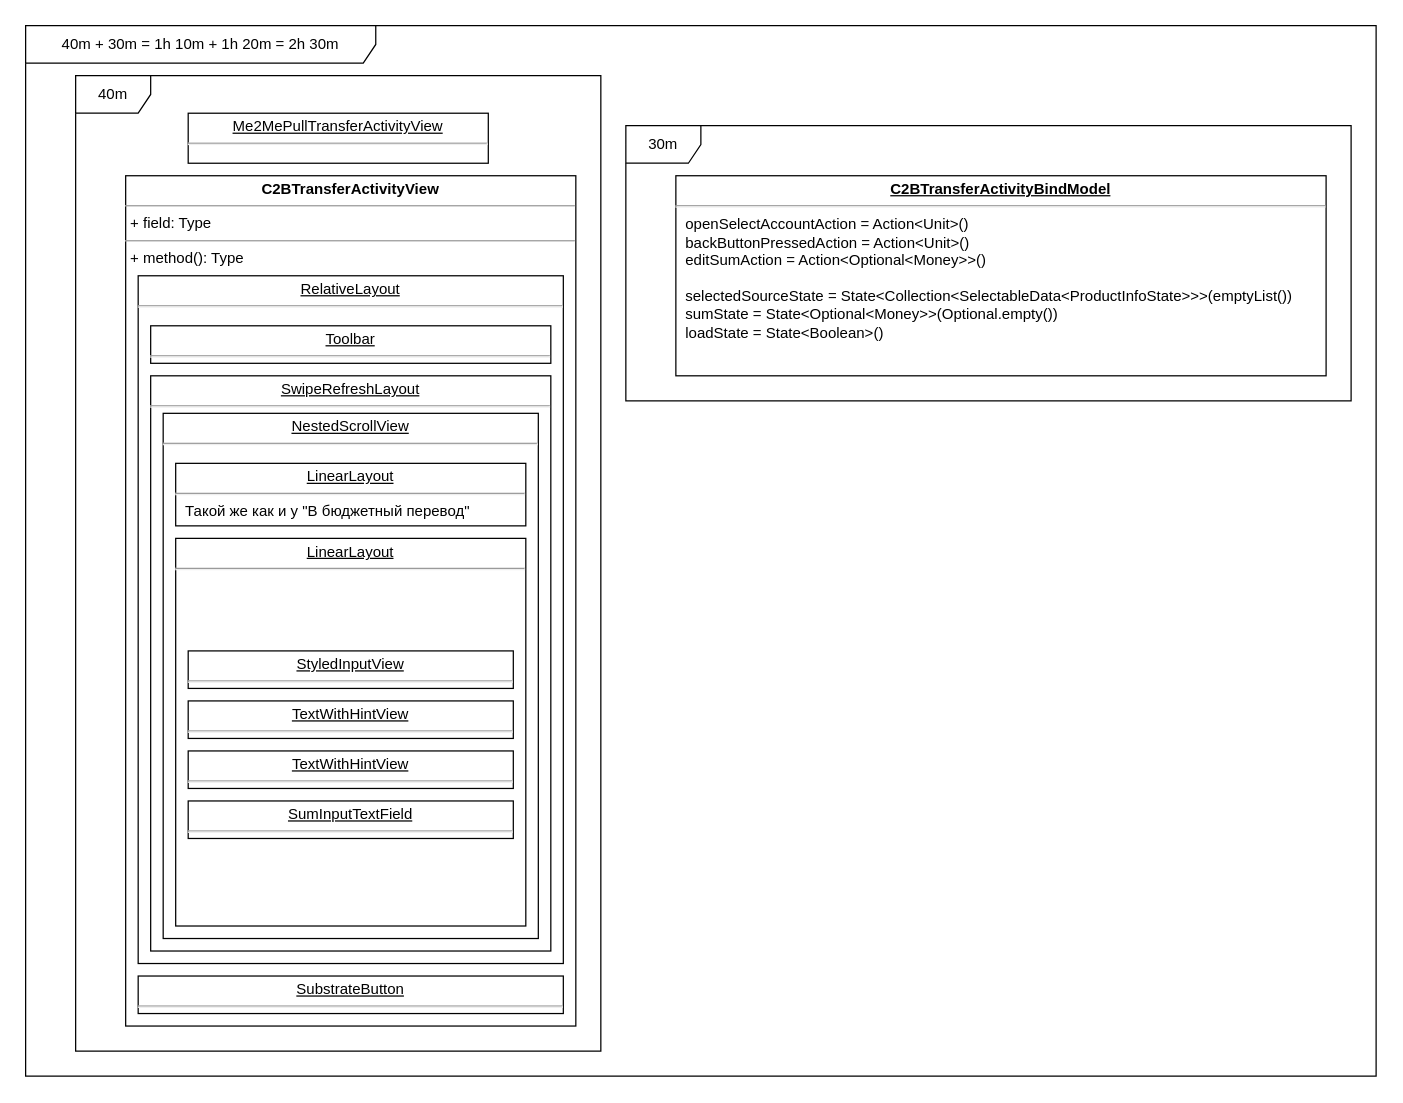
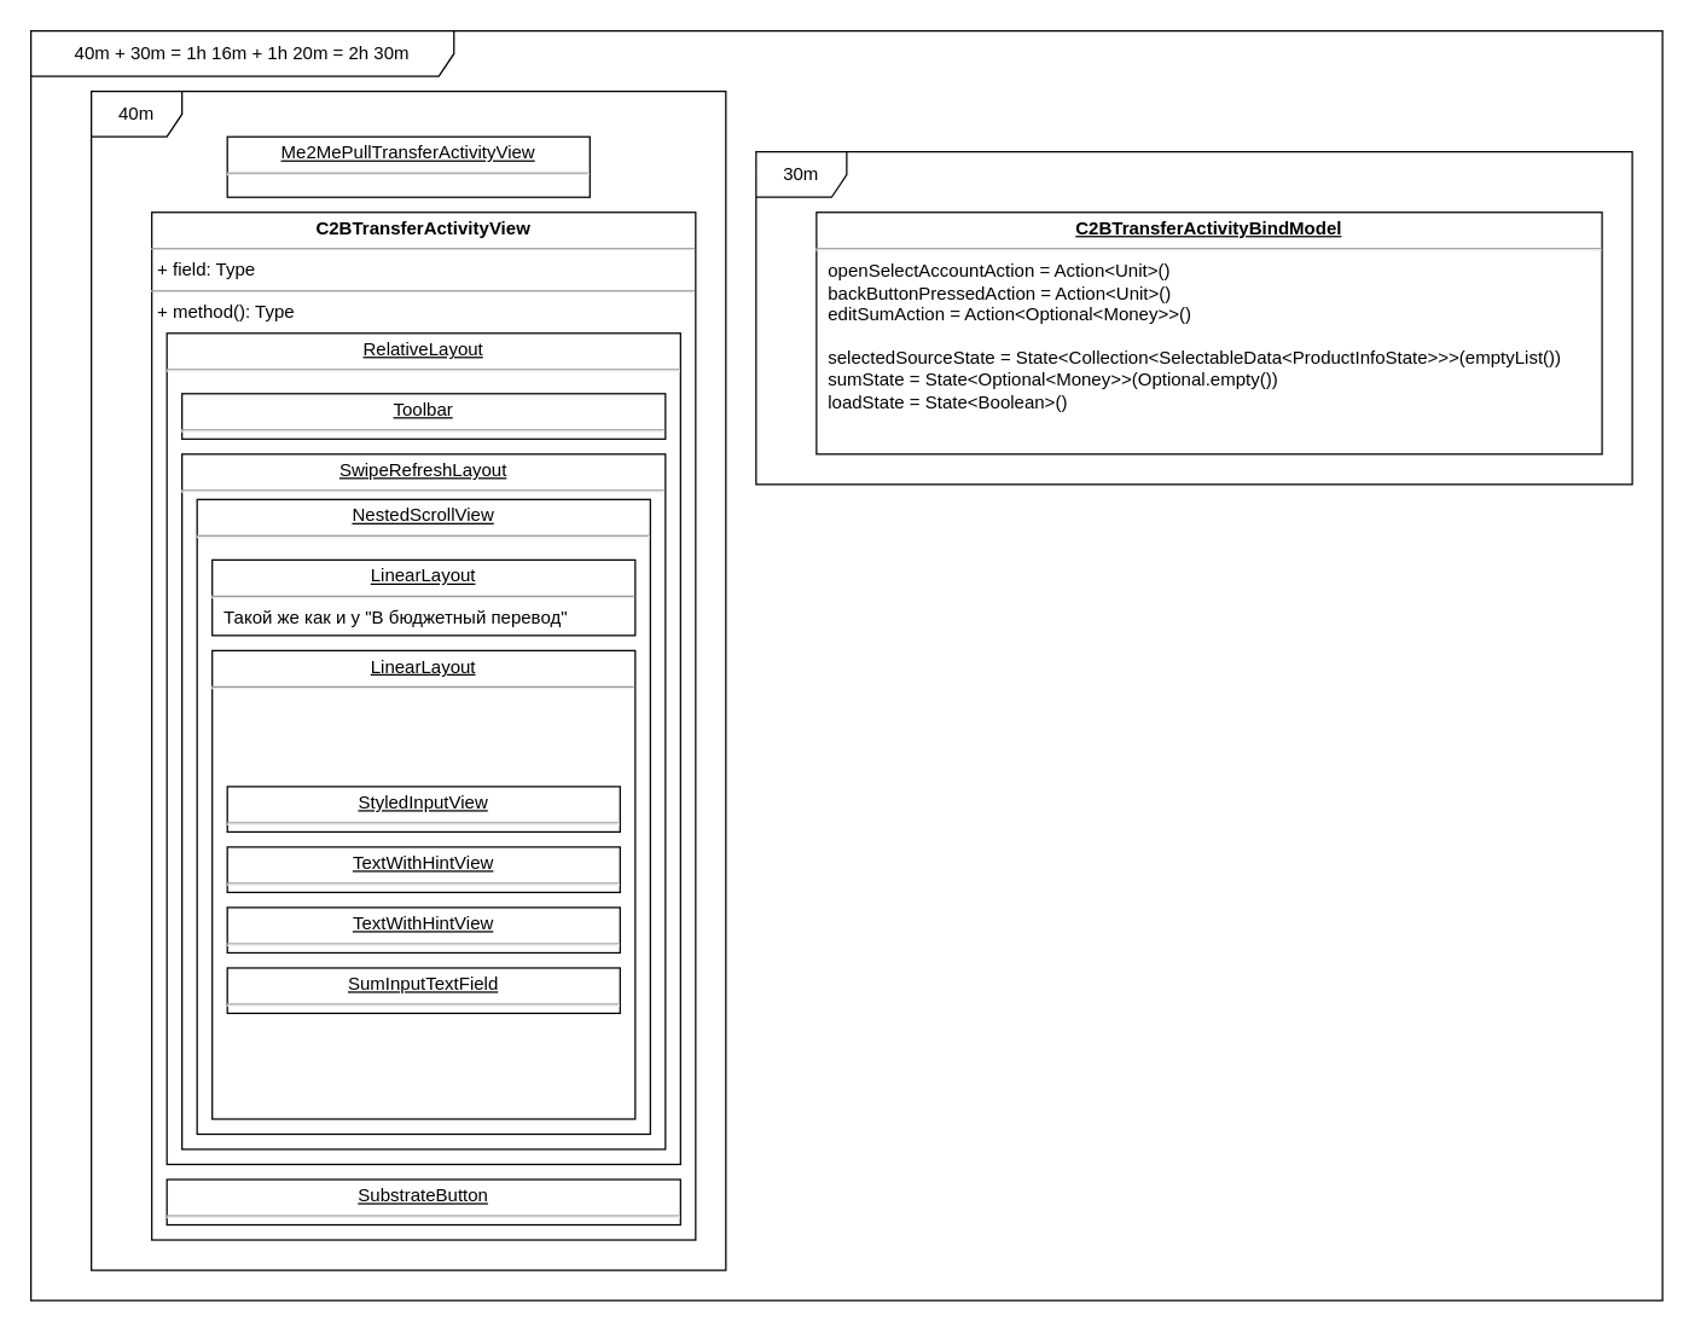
  <mxCell id="0" />
  <mxCell id="1" parent="0" />
  <mxCell id="2" value="&lt;p style=&quot;margin: 0px ; margin-top: 4px ; text-align: center&quot;&gt;&lt;b&gt;C2BTransferActivityView&lt;/b&gt;&lt;/p&gt;&lt;hr size=&quot;1&quot;&gt;&lt;p style=&quot;margin: 0px ; margin-left: 4px&quot;&gt;+ field: Type&lt;/p&gt;&lt;hr size=&quot;1&quot;&gt;&lt;p style=&quot;margin: 0px ; margin-left: 4px&quot;&gt;+ method(): Type&lt;/p&gt;" style="verticalAlign=top;align=left;overflow=fill;fontSize=12;fontFamily=Helvetica;html=1;" vertex="1" parent="1"><mxGeometry x="100" y="140" width="360" height="680" as="geometry" /></mxCell>
  <mxCell id="3" value="&lt;p style=&quot;margin: 0px ; margin-top: 4px ; text-align: center ; text-decoration: underline&quot;&gt;Me2MePullTransferActivityView&lt;/p&gt;&lt;hr&gt;&lt;p style=&quot;margin: 0px ; margin-left: 8px&quot;&gt;&lt;br&gt;&lt;/p&gt;" style="verticalAlign=top;align=left;overflow=fill;fontSize=12;fontFamily=Helvetica;html=1;" vertex="1" parent="1"><mxGeometry x="150" y="90" width="240" height="40" as="geometry" /></mxCell>
  <mxCell id="4" value="&lt;p style=&quot;margin: 0px ; margin-top: 4px ; text-align: center ; text-decoration: underline&quot;&gt;RelativeLayout&lt;br&gt;&lt;/p&gt;&lt;hr&gt;" style="verticalAlign=top;align=left;overflow=fill;fontSize=12;fontFamily=Helvetica;html=1;" vertex="1" parent="1"><mxGeometry x="110" y="220" width="340" height="550" as="geometry" /></mxCell>
  <mxCell id="5" value="&lt;p style=&quot;margin: 0px ; margin-top: 4px ; text-align: center ; text-decoration: underline&quot;&gt;Toolbar&lt;/p&gt;&lt;hr&gt;" style="verticalAlign=top;align=left;overflow=fill;fontSize=12;fontFamily=Helvetica;html=1;" vertex="1" parent="1"><mxGeometry x="120" y="260" width="320" height="30" as="geometry" /></mxCell>
  <mxCell id="6" value="&lt;p style=&quot;margin: 0px ; margin-top: 4px ; text-align: center ; text-decoration: underline&quot;&gt;SwipeRefreshLayout&lt;/p&gt;&lt;hr&gt;" style="verticalAlign=top;align=left;overflow=fill;fontSize=12;fontFamily=Helvetica;html=1;" vertex="1" parent="1"><mxGeometry x="120" y="300" width="320" height="460" as="geometry" /></mxCell>
  <mxCell id="7" value="&lt;p style=&quot;margin: 0px ; margin-top: 4px ; text-align: center ; text-decoration: underline&quot;&gt;NestedScrollView&lt;/p&gt;&lt;hr&gt;" style="verticalAlign=top;align=left;overflow=fill;fontSize=12;fontFamily=Helvetica;html=1;" vertex="1" parent="1"><mxGeometry x="130" y="330" width="300" height="420" as="geometry" /></mxCell>
  <mxCell id="8" value="&lt;p style=&quot;margin: 0px ; margin-top: 4px ; text-align: center ; text-decoration: underline&quot;&gt;SubstrateButton&lt;/p&gt;&lt;hr&gt;" style="verticalAlign=top;align=left;overflow=fill;fontSize=12;fontFamily=Helvetica;html=1;" vertex="1" parent="1"><mxGeometry x="110" y="780" width="340" height="30" as="geometry" /></mxCell>
  <mxCell id="9" value="&lt;p style=&quot;margin: 0px ; margin-top: 4px ; text-align: center ; text-decoration: underline&quot;&gt;LinearLayout&lt;/p&gt;&lt;hr&gt;&lt;p style=&quot;margin: 0px ; margin-left: 8px&quot;&gt;Такой же как и у &quot;В бюджетный перевод&quot;&lt;br&gt;&lt;/p&gt;" style="verticalAlign=top;align=left;overflow=fill;fontSize=12;fontFamily=Helvetica;html=1;" vertex="1" parent="1"><mxGeometry x="140" y="370" width="280" height="50" as="geometry" /></mxCell>
  <mxCell id="10" value="&lt;p style=&quot;margin: 0px ; margin-top: 4px ; text-align: center ; text-decoration: underline&quot;&gt;LinearLayout&lt;/p&gt;&lt;hr&gt;&lt;p style=&quot;margin: 0px ; margin-left: 8px&quot;&gt;&lt;br&gt;&lt;/p&gt;" style="verticalAlign=top;align=left;overflow=fill;fontSize=12;fontFamily=Helvetica;html=1;" vertex="1" parent="1"><mxGeometry x="140" y="430" width="280" height="310" as="geometry" /></mxCell>
  <mxCell id="11" value="&lt;p style=&quot;margin: 0px ; margin-top: 4px ; text-align: center ; text-decoration: underline&quot;&gt;StyledInputView&lt;/p&gt;&lt;hr&gt;&lt;p style=&quot;margin: 0px ; margin-left: 8px&quot;&gt;&lt;br&gt;&lt;/p&gt;" style="verticalAlign=top;align=left;overflow=fill;fontSize=12;fontFamily=Helvetica;html=1;" vertex="1" parent="1"><mxGeometry x="150" y="520" width="260" height="30" as="geometry" /></mxCell>
  <mxCell id="12" value="&lt;p style=&quot;margin: 0px ; margin-top: 4px ; text-align: center ; text-decoration: underline&quot;&gt;TextWithHintView&lt;/p&gt;&lt;hr&gt;&lt;p style=&quot;margin: 0px ; margin-left: 8px&quot;&gt;&lt;br&gt;&lt;/p&gt;" style="verticalAlign=top;align=left;overflow=fill;fontSize=12;fontFamily=Helvetica;html=1;" vertex="1" parent="1"><mxGeometry x="150" y="560" width="260" height="30" as="geometry" /></mxCell>
  <mxCell id="13" value="&lt;p style=&quot;margin: 0px ; margin-top: 4px ; text-align: center ; text-decoration: underline&quot;&gt;TextWithHintView&lt;/p&gt;&lt;hr&gt;&lt;p style=&quot;margin: 0px ; margin-left: 8px&quot;&gt;&lt;br&gt;&lt;/p&gt;" style="verticalAlign=top;align=left;overflow=fill;fontSize=12;fontFamily=Helvetica;html=1;" vertex="1" parent="1"><mxGeometry x="150" y="600" width="260" height="30" as="geometry" /></mxCell>
  <mxCell id="14" value="&lt;p style=&quot;margin: 0px ; margin-top: 4px ; text-align: center ; text-decoration: underline&quot;&gt;SumInputTextField&lt;/p&gt;&lt;hr&gt;&lt;p style=&quot;margin: 0px ; margin-left: 8px&quot;&gt;&lt;br&gt;&lt;/p&gt;" style="verticalAlign=top;align=left;overflow=fill;fontSize=12;fontFamily=Helvetica;html=1;" vertex="1" parent="1"><mxGeometry x="150" y="640" width="260" height="30" as="geometry" /></mxCell>
  <mxCell id="15" value="&lt;p style=&quot;margin: 0px ; margin-top: 4px ; text-align: center ; text-decoration: underline&quot;&gt;&lt;b&gt;C2BTransferActivityBindModel&lt;/b&gt;&lt;/p&gt;&lt;hr&gt;&lt;p style=&quot;margin: 0px ; margin-left: 8px&quot;&gt;openSelectAccountAction = Action&amp;lt;Unit&amp;gt;()&lt;/p&gt;&lt;p style=&quot;margin: 0px ; margin-left: 8px&quot;&gt;backButtonPressedAction = Action&amp;lt;Unit&amp;gt;()&lt;/p&gt;&lt;p style=&quot;margin: 0px ; margin-left: 8px&quot;&gt;editSumAction = Action&amp;lt;Optional&amp;lt;Money&amp;gt;&amp;gt;()&lt;br&gt;&lt;/p&gt;&lt;p style=&quot;margin: 0px ; margin-left: 8px&quot;&gt;&lt;br&gt;&lt;/p&gt;&lt;p style=&quot;margin: 0px ; margin-left: 8px&quot;&gt;selectedSourceState = State&amp;lt;Collection&amp;lt;SelectableData&amp;lt;ProductInfoState&amp;gt;&amp;gt;&amp;gt;(emptyList())&lt;/p&gt;&lt;p style=&quot;margin: 0px ; margin-left: 8px&quot;&gt;sumState = State&amp;lt;Optional&amp;lt;Money&amp;gt;&amp;gt;(Optional.empty())&lt;br&gt;loadState = State&amp;lt;Boolean&amp;gt;()&lt;br&gt;&lt;/p&gt;" style="verticalAlign=top;align=left;overflow=fill;fontSize=12;fontFamily=Helvetica;html=1;" vertex="1" parent="1"><mxGeometry x="540" y="140" width="520" height="160" as="geometry" /></mxCell>
  <mxCell id="16" value="40m" style="shape=umlFrame;whiteSpace=wrap;html=1;" vertex="1" parent="1"><mxGeometry x="60" width="420" height="780" as="geometry" y="60" /></mxCell>
  <mxCell id="17" value="30m" style="shape=umlFrame;whiteSpace=wrap;html=1;" vertex="1" parent="1"><mxGeometry x="500" y="100" width="580" height="220" as="geometry" /></mxCell>
- <mxCell id="18" value="40m + 30m = 1h 10m + 1h 20m = 2h 30m" style="shape=umlFrame;whiteSpace=wrap;html=1;width=280;height=30;" vertex="1" parent="1"><mxGeometry x="20" y="20" width="1080" height="840" as="geometry" /></mxCell>
+ <mxCell id="18" value="40m + 30m = 1h 16m + 1h 20m = 2h 30m" style="shape=umlFrame;whiteSpace=wrap;html=1;width=280;height=30;" vertex="1" parent="1"><mxGeometry x="20" y="20" width="1080" height="840" as="geometry" /></mxCell>
